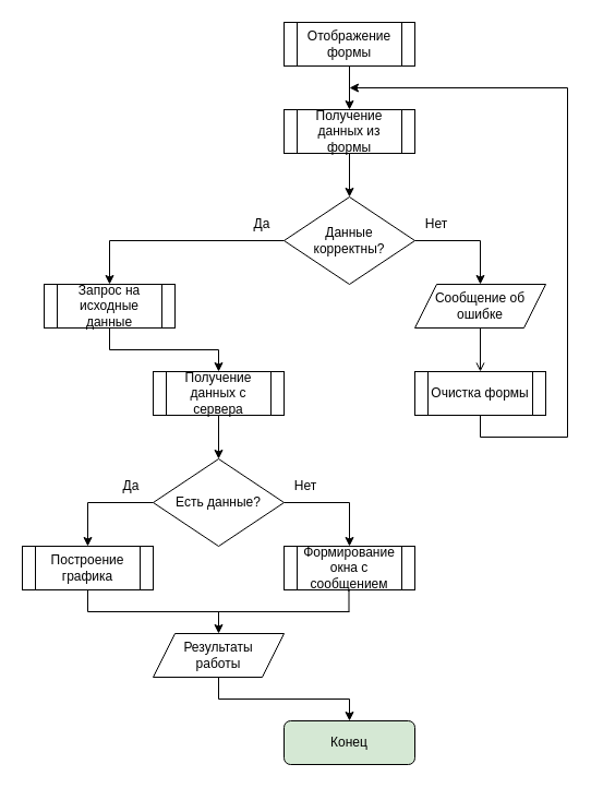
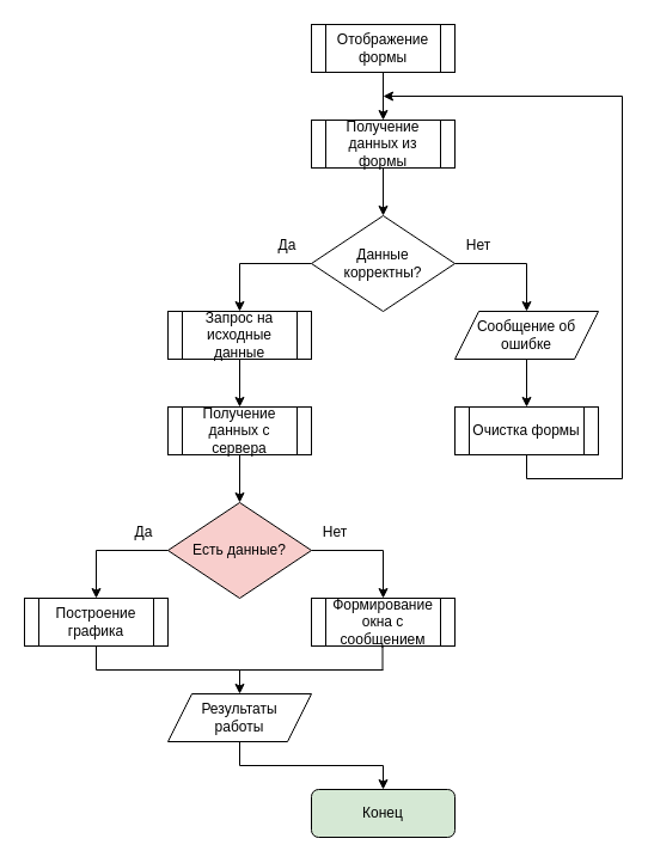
  <mxCell id="0" />
  <mxCell id="1" parent="0" />
  <mxCell id="2" value="Конец" style="rounded=1;whiteSpace=wrap;html=1;fillColor=#d5e8d4;" vertex="1" parent="1"><mxGeometry x="260" y="660" width="120" height="40" as="geometry" /></mxCell>
  <mxCell id="3" style="edgeStyle=orthogonalEdgeStyle;rounded=0;orthogonalLoop=1;jettySize=auto;html=1;exitX=0.5;exitY=1;exitDx=0;exitDy=0;" edge="1" parent="1" source="4" target="11"><mxGeometry relative="1" as="geometry" /></mxCell>
  <mxCell id="4" value="Отображение формы" style="shape=process;whiteSpace=wrap;html=1;backgroundOutline=1;" vertex="1" parent="1"><mxGeometry x="260" y="20" width="120" height="40" as="geometry" /></mxCell>
  <mxCell id="5" value="Построение графика" style="shape=process;whiteSpace=wrap;html=1;backgroundOutline=1;" vertex="1" parent="1"><mxGeometry x="20" y="500" width="120" height="40" as="geometry" /></mxCell>
  <mxCell id="6" style="edgeStyle=orthogonalEdgeStyle;rounded=0;orthogonalLoop=1;jettySize=auto;html=1;exitX=0.5;exitY=1;exitDx=0;exitDy=0;" edge="1" parent="1" source="7" target="9"><mxGeometry relative="1" as="geometry" /></mxCell>
- <mxCell id="7" value="Запрос на исходные данные" style="shape=process;whiteSpace=wrap;html=1;backgroundOutline=1;" vertex="1" parent="1"><mxGeometry x="40" y="260" width="120" height="40" as="geometry" /></mxCell>
+ <mxCell id="7" value="Запрос на исходные данные" style="shape=process;whiteSpace=wrap;html=1;backgroundOutline=1;" vertex="1" parent="1"><mxGeometry x="140" y="260" width="120" height="40" as="geometry" /></mxCell>
  <mxCell id="8" style="edgeStyle=orthogonalEdgeStyle;rounded=0;orthogonalLoop=1;jettySize=auto;html=1;exitX=0.5;exitY=1;exitDx=0;exitDy=0;" edge="1" parent="1" source="9" target="20"><mxGeometry relative="1" as="geometry" /></mxCell>
  <mxCell id="9" value="Получение данных с сервера" style="shape=process;whiteSpace=wrap;html=1;backgroundOutline=1;" vertex="1" parent="1"><mxGeometry x="140" y="340" width="120" height="40" as="geometry" /></mxCell>
  <mxCell id="10" style="edgeStyle=orthogonalEdgeStyle;rounded=0;orthogonalLoop=1;jettySize=auto;html=1;exitX=0.5;exitY=1;exitDx=0;exitDy=0;" edge="1" parent="1" source="11" target="13"><mxGeometry relative="1" as="geometry" /></mxCell>
  <mxCell id="11" value="Получение данных из формы" style="shape=process;whiteSpace=wrap;html=1;backgroundOutline=1;" vertex="1" parent="1"><mxGeometry x="260" y="100" width="120" height="40" as="geometry" /></mxCell>
  <mxCell id="12" style="edgeStyle=orthogonalEdgeStyle;rounded=0;orthogonalLoop=1;jettySize=auto;html=1;exitX=0;exitY=0.5;exitDx=0;exitDy=0;entryX=0.5;entryY=0;entryDx=0;entryDy=0;" edge="1" parent="1" source="13" target="7"><mxGeometry relative="1" as="geometry" /></mxCell>
  <mxCell id="13" value="Данные&lt;br&gt;корректны?" style="rhombus;whiteSpace=wrap;html=1;" vertex="1" parent="1"><mxGeometry x="260" y="180" width="120" height="80" as="geometry" /></mxCell>
- <mxCell id="14" value="" style="edgeStyle=orthogonalEdgeStyle;rounded=0;orthogonalLoop=1;jettySize=auto;html=1;endArrow=open;" edge="1" parent="1" source="15" target="35"><mxGeometry relative="1" as="geometry" /></mxCell>
+ <mxCell id="14" value="" style="edgeStyle=orthogonalEdgeStyle;rounded=0;orthogonalLoop=1;jettySize=auto;html=1;" edge="1" parent="1" source="15" target="35"><mxGeometry relative="1" as="geometry" /></mxCell>
  <mxCell id="15" value="Сообщение об ошибке" style="shape=parallelogram;perimeter=parallelogramPerimeter;whiteSpace=wrap;html=1;fixedSize=1;" vertex="1" parent="1"><mxGeometry x="380" y="260" width="120" height="40" as="geometry" /></mxCell>
  <mxCell id="16" value="Да" style="text;html=1;strokeColor=none;fillColor=none;align=center;verticalAlign=middle;whiteSpace=wrap;rounded=0;" vertex="1" parent="1"><mxGeometry x="220" y="190" width="40" height="30" as="geometry" /></mxCell>
  <mxCell id="17" style="edgeStyle=orthogonalEdgeStyle;rounded=0;orthogonalLoop=1;jettySize=auto;html=1;exitX=0;exitY=1;exitDx=0;exitDy=0;" edge="1" parent="1" source="18" target="15"><mxGeometry relative="1" as="geometry"><Array as="points"><mxPoint x="440" y="220" /></Array></mxGeometry></mxCell>
  <mxCell id="18" value="Нет" style="text;html=1;strokeColor=none;fillColor=none;align=center;verticalAlign=middle;whiteSpace=wrap;rounded=0;" vertex="1" parent="1"><mxGeometry x="380" y="190" width="40" height="30" as="geometry" /></mxCell>
  <mxCell id="19" style="edgeStyle=orthogonalEdgeStyle;rounded=0;orthogonalLoop=1;jettySize=auto;html=1;exitX=1;exitY=0.5;exitDx=0;exitDy=0;" edge="1" parent="1" source="20" target="26"><mxGeometry relative="1" as="geometry" /></mxCell>
- <mxCell id="20" value="Есть данные?" style="rhombus;whiteSpace=wrap;html=1;" vertex="1" parent="1"><mxGeometry x="140" y="420" width="120" height="80" as="geometry" /></mxCell>
+ <mxCell id="20" value="Есть данные?" style="rhombus;whiteSpace=wrap;html=1;fillColor=#f8cecc;" vertex="1" parent="1"><mxGeometry x="140" y="420" width="120" height="80" as="geometry" /></mxCell>
  <mxCell id="21" style="edgeStyle=orthogonalEdgeStyle;rounded=0;orthogonalLoop=1;jettySize=auto;html=1;exitX=1;exitY=1;exitDx=0;exitDy=0;" edge="1" parent="1" source="22" target="5"><mxGeometry relative="1" as="geometry"><Array as="points"><mxPoint x="80" y="460" /></Array></mxGeometry></mxCell>
  <mxCell id="22" value="Да" style="text;html=1;strokeColor=none;fillColor=none;align=center;verticalAlign=middle;whiteSpace=wrap;rounded=0;" vertex="1" parent="1"><mxGeometry x="100" y="430" width="40" height="30" as="geometry" /></mxCell>
  <mxCell id="23" value="Нет" style="text;html=1;strokeColor=none;fillColor=none;align=center;verticalAlign=middle;whiteSpace=wrap;rounded=0;" vertex="1" parent="1"><mxGeometry x="260" y="430" width="40" height="30" as="geometry" /></mxCell>
  <mxCell id="24" style="edgeStyle=orthogonalEdgeStyle;rounded=0;orthogonalLoop=1;jettySize=auto;html=1;exitX=0.5;exitY=1;exitDx=0;exitDy=0;" edge="1" parent="1" source="25" target="2"><mxGeometry relative="1" as="geometry" /></mxCell>
  <mxCell id="25" value="Результаты&lt;br&gt;работы" style="shape=parallelogram;perimeter=parallelogramPerimeter;whiteSpace=wrap;html=1;fixedSize=1;" vertex="1" parent="1"><mxGeometry x="140" y="580" width="120" height="40" as="geometry" /></mxCell>
  <mxCell id="26" value="Формирование&lt;br&gt;окна с сообщением" style="shape=process;whiteSpace=wrap;html=1;backgroundOutline=1;" vertex="1" parent="1"><mxGeometry x="260" y="500" width="120" height="40" as="geometry" /></mxCell>
  <mxCell id="27" value="" style="endArrow=none;html=1;rounded=0;entryX=0.5;entryY=1;entryDx=0;entryDy=0;" edge="1" parent="1" target="5"><mxGeometry width="50" height="50" relative="1" as="geometry"><mxPoint x="80" y="560" as="sourcePoint" /><mxPoint x="340" y="490" as="targetPoint" /></mxGeometry></mxCell>
  <mxCell id="28" value="" style="endArrow=none;html=1;rounded=0;entryX=0.5;entryY=1;entryDx=0;entryDy=0;" edge="1" parent="1"><mxGeometry width="50" height="50" relative="1" as="geometry"><mxPoint x="319.5" y="560" as="sourcePoint" /><mxPoint x="319.5" y="540" as="targetPoint" /></mxGeometry></mxCell>
  <mxCell id="29" value="" style="endArrow=none;html=1;rounded=0;" edge="1" parent="1"><mxGeometry width="50" height="50" relative="1" as="geometry"><mxPoint x="80" y="560" as="sourcePoint" /><mxPoint x="320" y="560" as="targetPoint" /></mxGeometry></mxCell>
  <mxCell id="30" value="" style="endArrow=classic;html=1;rounded=0;entryX=0.5;entryY=0;entryDx=0;entryDy=0;" edge="1" parent="1" target="25"><mxGeometry width="50" height="50" relative="1" as="geometry"><mxPoint x="200" y="560" as="sourcePoint" /><mxPoint x="340" y="490" as="targetPoint" /></mxGeometry></mxCell>
  <mxCell id="31" value="" style="endArrow=none;html=1;rounded=0;" edge="1" parent="1"><mxGeometry width="50" height="50" relative="1" as="geometry"><mxPoint x="440" y="400" as="sourcePoint" /><mxPoint x="440" y="380" as="targetPoint" /></mxGeometry></mxCell>
  <mxCell id="32" value="" style="endArrow=none;html=1;rounded=0;" edge="1" parent="1"><mxGeometry width="50" height="50" relative="1" as="geometry"><mxPoint x="440" y="400" as="sourcePoint" /><mxPoint x="520" y="400" as="targetPoint" /></mxGeometry></mxCell>
  <mxCell id="33" value="" style="endArrow=none;html=1;rounded=0;" edge="1" parent="1"><mxGeometry width="50" height="50" relative="1" as="geometry"><mxPoint x="520" y="400" as="sourcePoint" /><mxPoint x="520" y="80" as="targetPoint" /></mxGeometry></mxCell>
  <mxCell id="34" value="" style="endArrow=classic;html=1;rounded=0;" edge="1" parent="1"><mxGeometry width="50" height="50" relative="1" as="geometry"><mxPoint x="520" y="80" as="sourcePoint" /><mxPoint x="320" y="80" as="targetPoint" /></mxGeometry></mxCell>
  <mxCell id="35" value="Очистка формы" style="shape=process;whiteSpace=wrap;html=1;backgroundOutline=1;" vertex="1" parent="1"><mxGeometry x="380" y="340" width="120" height="40" as="geometry" /></mxCell>
